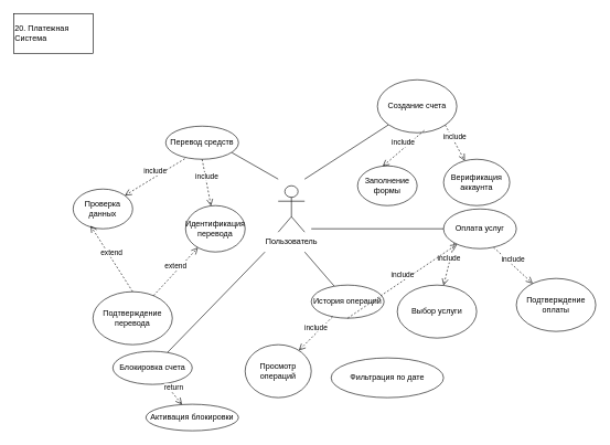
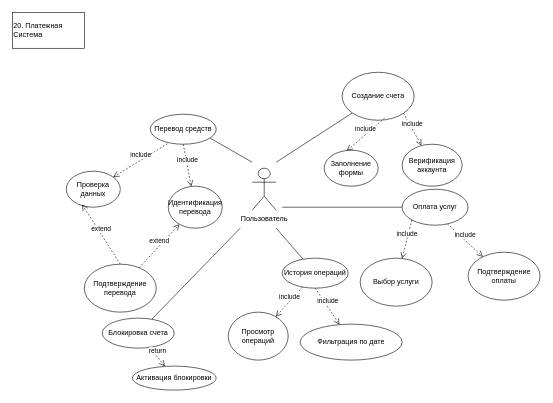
  <mxCell id="0" />
  <mxCell id="1" parent="0" />
  <mxCell id="2" value="Пользователь" style="shape=umlActor;verticalLabelPosition=bottom;verticalAlign=top;html=1;outlineConnect=0;" parent="1" vertex="1"><mxGeometry x="420" y="280" width="40" height="70" as="geometry" /></mxCell>
  <mxCell id="3" value="" style="endArrow=none;html=1;rounded=0;" parent="1" edge="1"><mxGeometry width="50" height="50" relative="1" as="geometry"><mxPoint x="350" y="230" as="sourcePoint" /><mxPoint x="420" y="270" as="targetPoint" /></mxGeometry></mxCell>
  <mxCell id="4" value="Перевод средств" style="ellipse;whiteSpace=wrap;html=1;" vertex="1" parent="1"><mxGeometry x="250" y="190" width="110" height="50" as="geometry" /></mxCell>
  <mxCell id="5" value="include" style="html=1;verticalAlign=bottom;endArrow=open;dashed=1;endSize=8;curved=0;rounded=0;exitX=0.262;exitY=0.984;exitDx=0;exitDy=0;exitPerimeter=0;" edge="1" parent="1" source="4" target="6"><mxGeometry relative="1" as="geometry"><mxPoint x="310" y="340" as="sourcePoint" /><mxPoint x="210" y="300" as="targetPoint" /></mxGeometry></mxCell>
  <mxCell id="6" value="Проверка данных" style="ellipse;whiteSpace=wrap;html=1;" vertex="1" parent="1"><mxGeometry x="110" y="285" width="90" height="60" as="geometry" /></mxCell>
  <mxCell id="7" value="include" style="html=1;verticalAlign=bottom;endArrow=open;dashed=1;endSize=8;curved=0;rounded=0;exitX=0.5;exitY=1;exitDx=0;exitDy=0;" edge="1" parent="1" source="4" target="8"><mxGeometry relative="1" as="geometry"><mxPoint x="345" y="369.5" as="sourcePoint" /><mxPoint x="340" y="330" as="targetPoint" /></mxGeometry></mxCell>
  <mxCell id="8" value="Идентификация перевода" style="ellipse;whiteSpace=wrap;html=1;" vertex="1" parent="1"><mxGeometry x="280" y="310" width="90" height="70" as="geometry" /></mxCell>
  <mxCell id="9" value="Подтверждение перевода" style="ellipse;whiteSpace=wrap;html=1;" vertex="1" parent="1"><mxGeometry x="140" y="440" width="120" height="80" as="geometry" /></mxCell>
  <mxCell id="10" value="extend" style="html=1;verticalAlign=bottom;endArrow=open;dashed=1;endSize=8;curved=0;rounded=0;" edge="1" parent="1" source="9" target="8"><mxGeometry relative="1" as="geometry"><mxPoint x="345" y="420" as="sourcePoint" /><mxPoint x="265" y="420" as="targetPoint" /></mxGeometry></mxCell>
  <mxCell id="11" value="extend" style="html=1;verticalAlign=bottom;endArrow=open;dashed=1;endSize=8;curved=0;rounded=0;exitX=0.5;exitY=0;exitDx=0;exitDy=0;entryX=0.293;entryY=0.923;entryDx=0;entryDy=0;entryPerimeter=0;" edge="1" parent="1" source="9" target="6"><mxGeometry relative="1" as="geometry"><mxPoint x="180" y="390" as="sourcePoint" /><mxPoint x="100" y="390" as="targetPoint" /></mxGeometry></mxCell>
  <mxCell id="12" value="" style="endArrow=none;html=1;rounded=0;" edge="1" parent="1" target="13"><mxGeometry width="50" height="50" relative="1" as="geometry"><mxPoint x="460" y="270" as="sourcePoint" /><mxPoint x="470" y="270" as="targetPoint" /></mxGeometry></mxCell>
  <mxCell id="13" value="Создание счета" style="ellipse;whiteSpace=wrap;html=1;" vertex="1" parent="1"><mxGeometry x="570" y="120" width="120" height="80" as="geometry" /></mxCell>
  <mxCell id="14" value="include" style="html=1;verticalAlign=bottom;endArrow=open;dashed=1;endSize=8;curved=0;rounded=0;exitX=0.59;exitY=0.955;exitDx=0;exitDy=0;exitPerimeter=0;entryX=0.42;entryY=0.016;entryDx=0;entryDy=0;entryPerimeter=0;" edge="1" parent="1" source="13" target="15"><mxGeometry relative="1" as="geometry"><mxPoint x="610" y="310" as="sourcePoint" /><mxPoint x="530" y="310" as="targetPoint" /></mxGeometry></mxCell>
  <mxCell id="15" value="Заполнение формы" style="ellipse;whiteSpace=wrap;html=1;" vertex="1" parent="1"><mxGeometry x="540" y="250" width="90" height="60" as="geometry" /></mxCell>
  <mxCell id="16" value="include" style="html=1;verticalAlign=bottom;endArrow=open;dashed=1;endSize=8;curved=0;rounded=0;exitX=1;exitY=1;exitDx=0;exitDy=0;" edge="1" parent="1" source="13" target="17"><mxGeometry relative="1" as="geometry"><mxPoint x="750" y="314.5" as="sourcePoint" /><mxPoint x="730" y="280" as="targetPoint" /></mxGeometry></mxCell>
  <mxCell id="17" value="Верификация аккаунта" style="ellipse;whiteSpace=wrap;html=1;" vertex="1" parent="1"><mxGeometry x="670" y="240" width="100" height="70" as="geometry" /></mxCell>
  <mxCell id="18" value="" style="endArrow=none;html=1;rounded=0;" edge="1" parent="1" target="19"><mxGeometry width="50" height="50" relative="1" as="geometry"><mxPoint x="470" y="345" as="sourcePoint" /><mxPoint x="640" y="360" as="targetPoint" /></mxGeometry></mxCell>
  <mxCell id="19" value="Оплата услуг" style="ellipse;whiteSpace=wrap;html=1;" vertex="1" parent="1"><mxGeometry x="670" y="315" width="110" height="60" as="geometry" /></mxCell>
  <mxCell id="20" value="include" style="html=1;verticalAlign=bottom;endArrow=open;dashed=1;endSize=8;curved=0;rounded=0;exitX=0;exitY=1;exitDx=0;exitDy=0;" edge="1" parent="1" source="19" target="21"><mxGeometry relative="1" as="geometry"><mxPoint x="560" y="439" as="sourcePoint" /><mxPoint x="480" y="439" as="targetPoint" /></mxGeometry></mxCell>
  <mxCell id="21" value="Выбор услуги" style="ellipse;whiteSpace=wrap;html=1;" vertex="1" parent="1"><mxGeometry x="600" y="430" width="120" height="80" as="geometry" /></mxCell>
  <mxCell id="22" value="include" style="html=1;verticalAlign=bottom;endArrow=open;dashed=1;endSize=8;curved=0;rounded=0;exitX=0.687;exitY=0.967;exitDx=0;exitDy=0;exitPerimeter=0;" edge="1" parent="1" source="19" target="23"><mxGeometry relative="1" as="geometry"><mxPoint x="730" y="420" as="sourcePoint" /><mxPoint x="680" y="440" as="targetPoint" /></mxGeometry></mxCell>
  <mxCell id="23" value="Подтверждение оплаты" style="ellipse;whiteSpace=wrap;html=1;" vertex="1" parent="1"><mxGeometry x="780" y="420" width="120" height="80" as="geometry" /></mxCell>
  <mxCell id="24" value="" style="endArrow=none;html=1;rounded=0;" edge="1" parent="1" target="25"><mxGeometry width="50" height="50" relative="1" as="geometry"><mxPoint x="460" y="380" as="sourcePoint" /><mxPoint x="510" y="530" as="targetPoint" /></mxGeometry></mxCell>
  <mxCell id="25" value="История операций" style="ellipse;whiteSpace=wrap;html=1;" vertex="1" parent="1"><mxGeometry x="470" y="430" width="110" height="50" as="geometry" /></mxCell>
  <mxCell id="26" value="include" style="html=1;verticalAlign=bottom;endArrow=open;dashed=1;endSize=8;curved=0;rounded=0;" edge="1" parent="1" source="25" target="27"><mxGeometry relative="1" as="geometry"><mxPoint x="450" y="560" as="sourcePoint" /><mxPoint x="370" y="560" as="targetPoint" /></mxGeometry></mxCell>
- <mxCell id="27" value="Просмотр операций" style="ellipse;whiteSpace=wrap;html=1;" vertex="1" parent="1"><mxGeometry x="370" y="520" width="100" height="80" as="geometry" /></mxCell>
- <mxCell id="28" value="include" style="html=1;verticalAlign=bottom;endArrow=open;dashed=1;endSize=8;curved=0;rounded=0;exitX=0.5;exitY=1;exitDx=0;exitDy=0;" edge="1" parent="1" source="25" target="19"><mxGeometry relative="1" as="geometry"><mxPoint x="500" y="605" as="sourcePoint" /><mxPoint x="500" y="600" as="targetPoint" /></mxGeometry></mxCell>
+ <mxCell id="27" value="Просмотр операций" style="ellipse;whiteSpace=wrap;html=1;" vertex="1" parent="1"><mxGeometry x="380" y="520" width="100" height="80" as="geometry" /></mxCell>
+ <mxCell id="28" value="include" style="html=1;verticalAlign=bottom;endArrow=open;dashed=1;endSize=8;curved=0;rounded=0;exitX=0.5;exitY=1;exitDx=0;exitDy=0;" edge="1" parent="1" source="25" target="29"><mxGeometry relative="1" as="geometry"><mxPoint x="500" y="605" as="sourcePoint" /><mxPoint x="500" y="600" as="targetPoint" /></mxGeometry></mxCell>
  <mxCell id="29" value="Фильтрация по дате" style="ellipse;whiteSpace=wrap;html=1;" vertex="1" parent="1"><mxGeometry x="500" y="540" width="170" height="60" as="geometry" /></mxCell>
  <mxCell id="30" value="" style="endArrow=none;html=1;rounded=0;" edge="1" parent="1" target="31"><mxGeometry width="50" height="50" relative="1" as="geometry"><mxPoint x="400" y="380" as="sourcePoint" /><mxPoint x="260" y="530" as="targetPoint" /></mxGeometry></mxCell>
  <mxCell id="31" value="Блокировка счета" style="ellipse;whiteSpace=wrap;html=1;" vertex="1" parent="1"><mxGeometry x="170" y="530" width="120" height="50" as="geometry" /></mxCell>
  <mxCell id="32" value="return" style="html=1;verticalAlign=bottom;endArrow=open;dashed=1;endSize=8;curved=0;rounded=0;exitX=0.653;exitY=0.96;exitDx=0;exitDy=0;exitPerimeter=0;" edge="1" parent="1" source="31" target="33"><mxGeometry relative="1" as="geometry"><mxPoint x="340" y="650" as="sourcePoint" /><mxPoint x="280" y="650" as="targetPoint" /></mxGeometry></mxCell>
  <mxCell id="33" value="Активация блокировки" style="ellipse;whiteSpace=wrap;html=1;" vertex="1" parent="1"><mxGeometry x="220" y="610" width="140" height="40" as="geometry" /></mxCell>
  <mxCell id="34" value="20. Платежная Система" style="rounded=0;whiteSpace=wrap;html=1;align=left;" vertex="1" parent="1"><mxGeometry width="120" height="60" as="geometry" x="20" y="20" /></mxCell>
